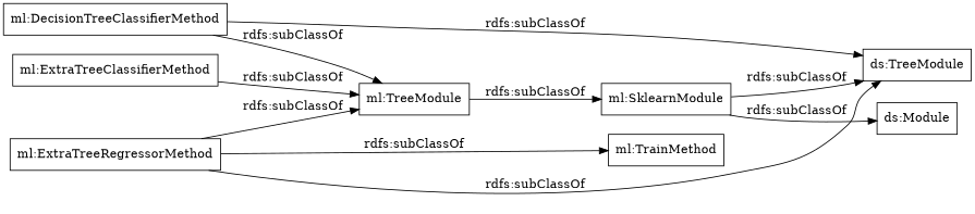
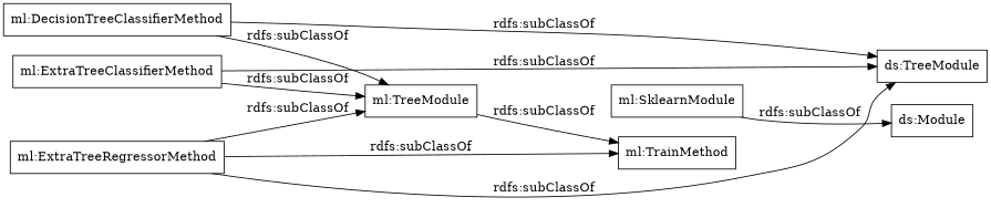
  digraph {
    rankdir=LR
    node [color=black shape=rectangle]
    "ml:ExtraTreeClassifierMethod"
    "ml:TreeModule"
    n3 [label="ds:TreeModule"]
    "ml:SklearnModule"
    "ml:DecisionTreeClassifierMethod"
    "ml:ExtraTreeRegressorMethod"
    "ml:TrainMethod"
    "ds:Module"
    "ml:ExtraTreeClassifierMethod" -> "ml:TreeModule" [label="rdfs:subClassOf"]
-   "ml:SklearnModule" -> n3 [label="rdfs:subClassOf"]
-   "ml:TreeModule" -> "ml:SklearnModule" [label="rdfs:subClassOf"]
+   "ml:ExtraTreeClassifierMethod" -> n3 [label="rdfs:subClassOf"]
+   "ml:TreeModule" -> "ml:TrainMethod" [label="rdfs:subClassOf"]
    "ml:SklearnModule" -> "ds:Module" [label="rdfs:subClassOf"]
    "ml:DecisionTreeClassifierMethod" -> "ml:TreeModule" [label="rdfs:subClassOf"]
    "ml:DecisionTreeClassifierMethod" -> n3 [label="rdfs:subClassOf"]
    "ml:ExtraTreeRegressorMethod" -> "ml:TreeModule" [label="rdfs:subClassOf"]
    "ml:ExtraTreeRegressorMethod" -> n3 [label="rdfs:subClassOf"]
    "ml:ExtraTreeRegressorMethod" -> "ml:TrainMethod" [label="rdfs:subClassOf"]
  }
